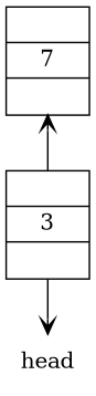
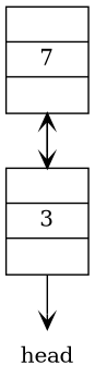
  digraph {
    rankdir=TB
    node [shape=record]
    edge [arrowhead=vee tailclip=false tailport=next]
    n1 [label="{ <prev> | 7 | <next>  }"]
    n2 [label="{ <prev> | 3 | <next>  }"]
    n3 [label=head shape=none]
+   n1 -> n2
    n2 -> n1 [tailport=prev]
    n2 -> n3
  }
